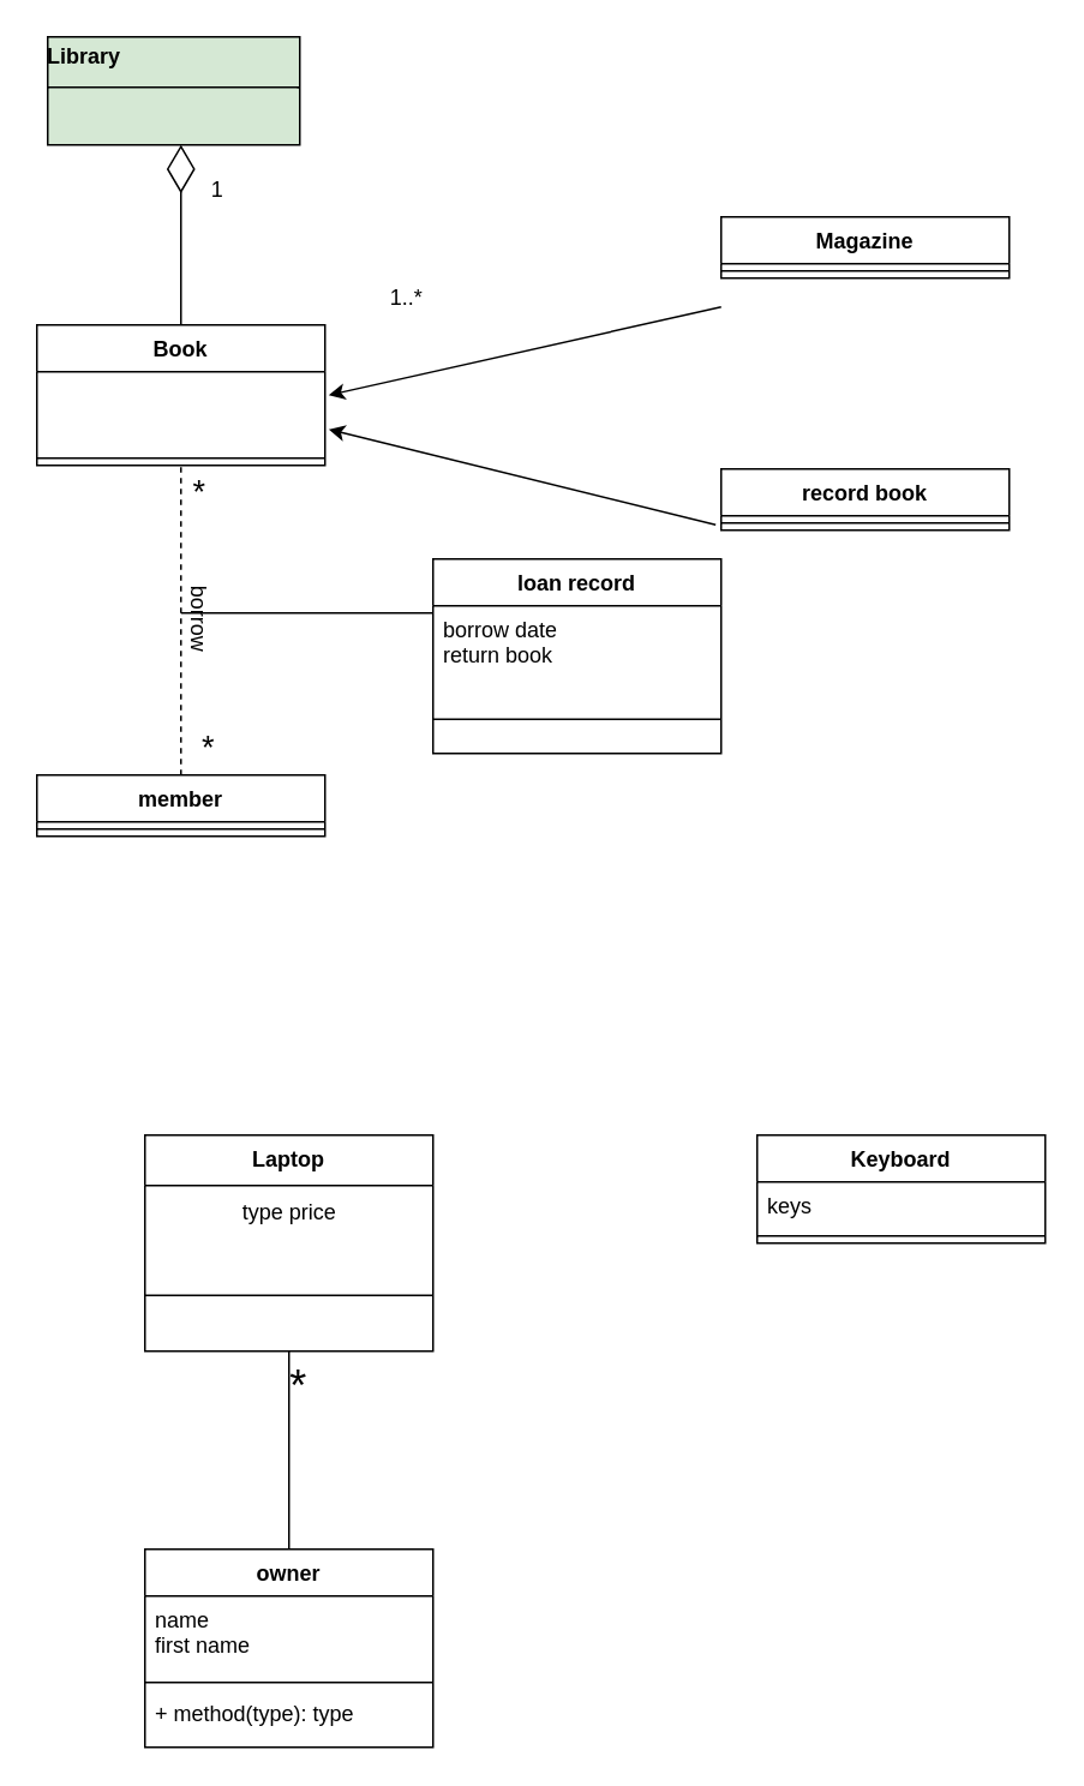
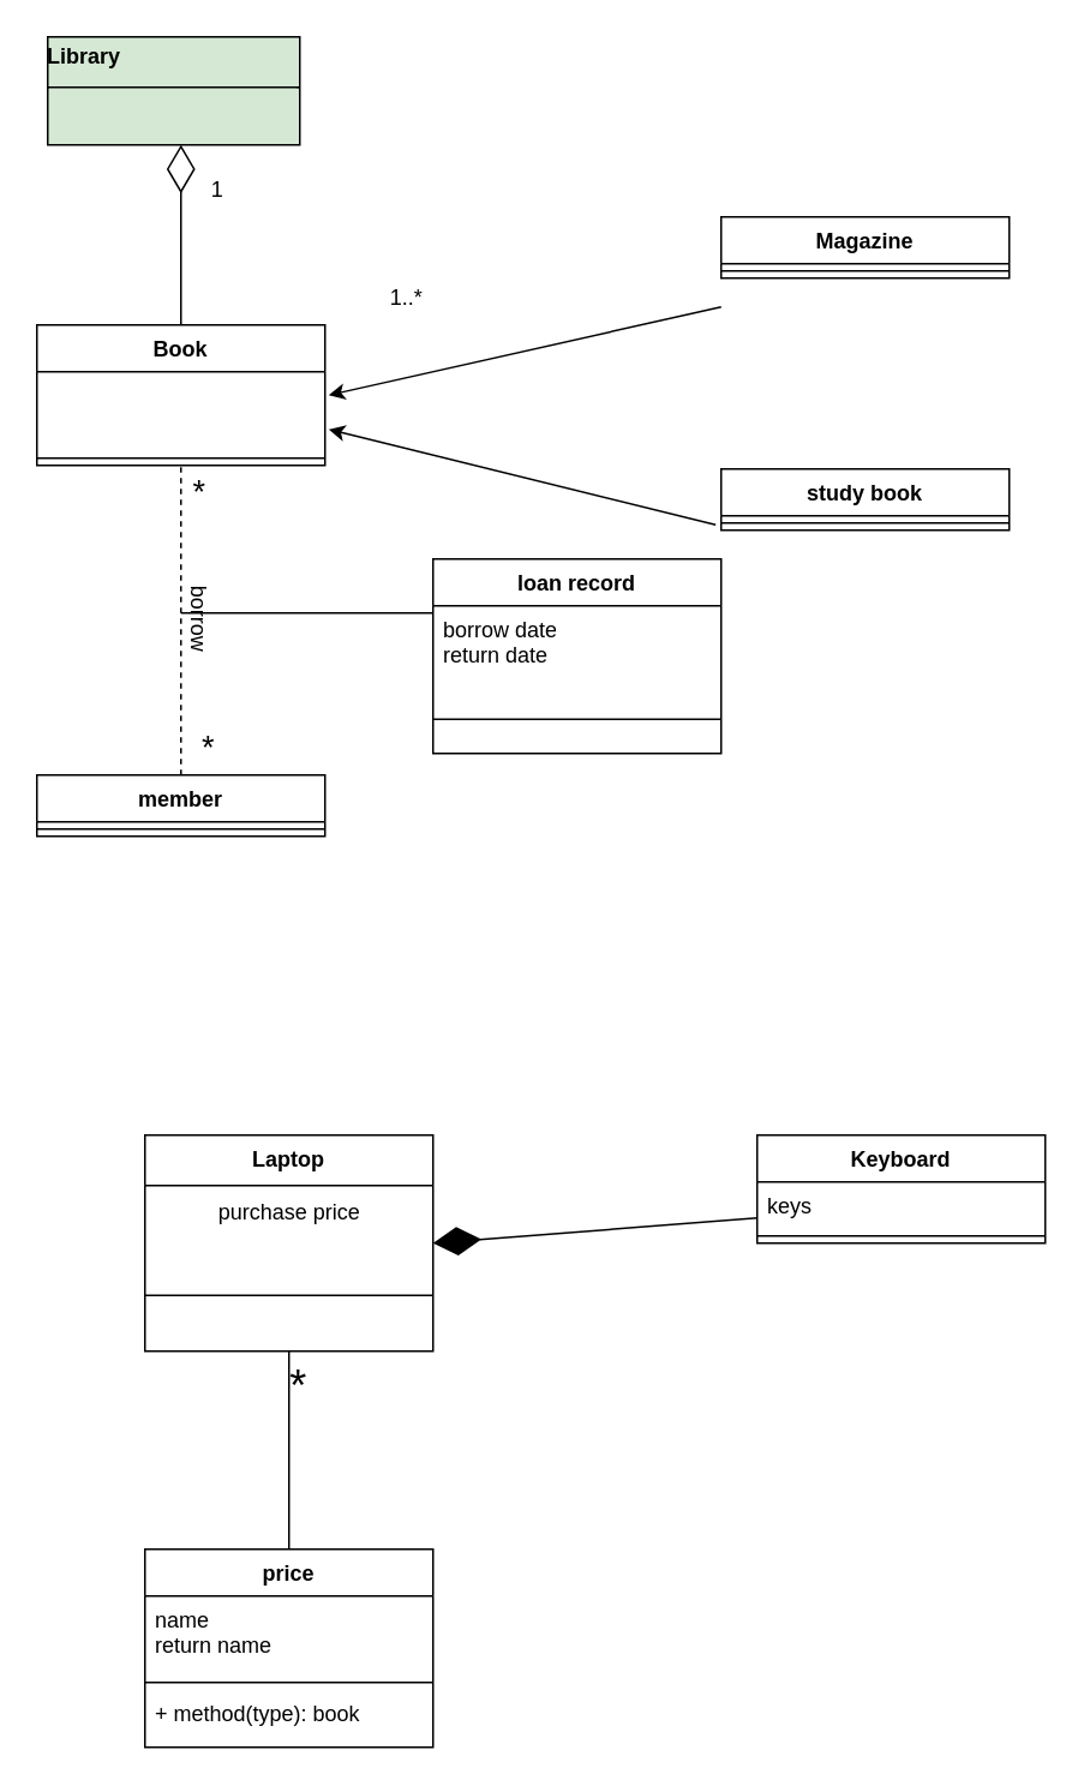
  <mxCell id="0" />
  <mxCell id="1" parent="0" />
  <mxCell id="2" value="Book" style="swimlane;fontStyle=1;align=center;verticalAlign=top;childLayout=stackLayout;horizontal=1;startSize=26;horizontalStack=0;resizeParent=1;resizeParentMax=0;resizeLast=0;collapsible=1;marginBottom=0;whiteSpace=wrap;html=1;" vertex="1" parent="1"><mxGeometry x="20" y="180" width="160" height="78" as="geometry" /></mxCell>
  <mxCell id="3" value="&lt;div&gt;&lt;br&gt;&lt;/div&gt;" style="text;strokeColor=none;fillColor=none;align=left;verticalAlign=top;spacingLeft=4;spacingRight=4;overflow=hidden;rotatable=0;points=[[0,0.5],[1,0.5]];portConstraint=eastwest;whiteSpace=wrap;html=1;" vertex="1" parent="2"><mxGeometry y="26" width="160" height="44" as="geometry" /></mxCell>
  <mxCell id="4" value="" style="line;strokeWidth=1;fillColor=none;align=left;verticalAlign=middle;spacingTop=-1;spacingLeft=3;spacingRight=3;rotatable=0;labelPosition=right;points=[];portConstraint=eastwest;strokeColor=inherit;" vertex="1" parent="2"><mxGeometry y="70" width="160" height="8" as="geometry" /></mxCell>
  <mxCell id="5" value="" style="endArrow=classic;html=1;rounded=0;entryX=1.013;entryY=0.295;entryDx=0;entryDy=0;entryPerimeter=0;" edge="1" parent="1" target="3"><mxGeometry width="50" height="50" relative="1" as="geometry"><mxPoint x="400" y="170" as="sourcePoint" /><mxPoint x="470" y="179" as="targetPoint" /><Array as="points" /></mxGeometry></mxCell>
  <mxCell id="6" value="Magazine" style="swimlane;fontStyle=1;align=center;verticalAlign=top;childLayout=stackLayout;horizontal=1;startSize=26;horizontalStack=0;resizeParent=1;resizeParentMax=0;resizeLast=0;collapsible=1;marginBottom=0;whiteSpace=wrap;html=1;" vertex="1" parent="1"><mxGeometry x="400" y="120" width="160" height="34" as="geometry" /></mxCell>
  <mxCell id="7" value="" style="line;strokeWidth=1;fillColor=none;align=left;verticalAlign=middle;spacingTop=-1;spacingLeft=3;spacingRight=3;rotatable=0;labelPosition=right;points=[];portConstraint=eastwest;strokeColor=inherit;" vertex="1" parent="6"><mxGeometry y="26" width="160" height="8" as="geometry" /></mxCell>
- <mxCell id="8" value="record book" style="swimlane;fontStyle=1;align=center;verticalAlign=top;childLayout=stackLayout;horizontal=1;startSize=26;horizontalStack=0;resizeParent=1;resizeParentMax=0;resizeLast=0;collapsible=1;marginBottom=0;whiteSpace=wrap;html=1;" vertex="1" parent="1"><mxGeometry x="400" y="260" width="160" height="34" as="geometry" /></mxCell>
+ <mxCell id="8" value="study book" style="swimlane;fontStyle=1;align=center;verticalAlign=top;childLayout=stackLayout;horizontal=1;startSize=26;horizontalStack=0;resizeParent=1;resizeParentMax=0;resizeLast=0;collapsible=1;marginBottom=0;whiteSpace=wrap;html=1;" vertex="1" parent="1"><mxGeometry x="400" y="260" width="160" height="34" as="geometry" /></mxCell>
  <mxCell id="9" value="" style="line;strokeWidth=1;fillColor=none;align=left;verticalAlign=middle;spacingTop=-1;spacingLeft=3;spacingRight=3;rotatable=0;labelPosition=right;points=[];portConstraint=eastwest;strokeColor=inherit;" vertex="1" parent="8"><mxGeometry y="26" width="160" height="8" as="geometry" /></mxCell>
  <mxCell id="10" value="" style="endArrow=classic;html=1;rounded=0;entryX=1.013;entryY=0.727;entryDx=0;entryDy=0;entryPerimeter=0;exitX=-0.019;exitY=0.192;exitDx=0;exitDy=0;exitPerimeter=0;" edge="1" parent="1" target="3"><mxGeometry width="50" height="50" relative="1" as="geometry"><mxPoint x="396.96" y="290.992" as="sourcePoint" /><mxPoint x="360" y="430" as="targetPoint" /></mxGeometry></mxCell>
  <mxCell id="11" value="member" style="swimlane;fontStyle=1;align=center;verticalAlign=top;childLayout=stackLayout;horizontal=1;startSize=26;horizontalStack=0;resizeParent=1;resizeParentMax=0;resizeLast=0;collapsible=1;marginBottom=0;whiteSpace=wrap;html=1;" vertex="1" parent="1"><mxGeometry x="20" y="430" width="160" height="34" as="geometry" /></mxCell>
  <mxCell id="12" value="" style="line;strokeWidth=1;fillColor=none;align=left;verticalAlign=middle;spacingTop=-1;spacingLeft=3;spacingRight=3;rotatable=0;labelPosition=right;points=[];portConstraint=eastwest;strokeColor=inherit;" vertex="1" parent="11"><mxGeometry y="26" width="160" height="8" as="geometry" /></mxCell>
  <mxCell id="13" value="" style="endArrow=none;html=1;rounded=0;exitX=0.5;exitY=0;exitDx=0;exitDy=0;entryX=0.5;entryY=1;entryDx=0;entryDy=0;dashed=1;" edge="1" parent="1" source="11" target="2"><mxGeometry width="50" height="50" relative="1" as="geometry"><mxPoint x="310" y="360" as="sourcePoint" /><mxPoint x="360" y="310" as="targetPoint" /></mxGeometry></mxCell>
  <mxCell id="14" value="&lt;font style=&quot;font-size: 18px;&quot;&gt;*&lt;/font&gt;" style="text;html=1;align=center;verticalAlign=middle;resizable=0;points=[];autosize=1;strokeColor=none;fillColor=none;" vertex="1" parent="1"><mxGeometry x="100" y="395" width="30" height="40" as="geometry" /></mxCell>
  <mxCell id="15" value="&lt;font style=&quot;font-size: 18px;&quot;&gt;*&lt;/font&gt;" style="text;html=1;align=center;verticalAlign=middle;resizable=0;points=[];autosize=1;strokeColor=none;fillColor=none;" vertex="1" parent="1"><mxGeometry x="95" y="253" width="30" height="40" as="geometry" /></mxCell>
  <mxCell id="16" value="borrow" style="text;html=1;align=center;verticalAlign=middle;resizable=0;points=[];autosize=1;strokeColor=none;fillColor=none;rotation=90;" vertex="1" parent="1"><mxGeometry x="80" y="328" width="60" height="30" as="geometry" /></mxCell>
  <mxCell id="17" value="" style="endArrow=none;html=1;rounded=0;exitX=0.45;exitY=0.833;exitDx=0;exitDy=0;exitPerimeter=0;" edge="1" parent="1" source="16"><mxGeometry width="50" height="50" relative="1" as="geometry"><mxPoint x="310" y="360" as="sourcePoint" /><mxPoint x="240" y="340" as="targetPoint" /></mxGeometry></mxCell>
  <mxCell id="18" value="loan record" style="swimlane;fontStyle=1;align=center;verticalAlign=top;childLayout=stackLayout;horizontal=1;startSize=26;horizontalStack=0;resizeParent=1;resizeParentMax=0;resizeLast=0;collapsible=1;marginBottom=0;whiteSpace=wrap;html=1;direction=east;" vertex="1" parent="1"><mxGeometry x="240" y="310" width="160" height="108" as="geometry" /></mxCell>
- <mxCell id="19" value="borrow date&lt;div&gt;return book&lt;/div&gt;" style="text;strokeColor=none;fillColor=none;align=left;verticalAlign=top;spacingLeft=4;spacingRight=4;overflow=hidden;rotatable=0;points=[[0,0.5],[1,0.5]];portConstraint=eastwest;whiteSpace=wrap;html=1;" vertex="1" parent="18"><mxGeometry y="26" width="160" height="44" as="geometry" /></mxCell>
+ <mxCell id="19" value="borrow date&lt;div&gt;return date&lt;/div&gt;" style="text;strokeColor=none;fillColor=none;align=left;verticalAlign=top;spacingLeft=4;spacingRight=4;overflow=hidden;rotatable=0;points=[[0,0.5],[1,0.5]];portConstraint=eastwest;whiteSpace=wrap;html=1;" vertex="1" parent="18"><mxGeometry y="26" width="160" height="44" as="geometry" /></mxCell>
  <mxCell id="20" value="" style="line;strokeWidth=1;fillColor=none;align=left;verticalAlign=middle;spacingTop=-1;spacingLeft=3;spacingRight=3;rotatable=0;labelPosition=right;points=[];portConstraint=eastwest;strokeColor=inherit;" vertex="1" parent="18"><mxGeometry y="70" width="160" height="38" as="geometry" /></mxCell>
  <mxCell id="21" value="" style="endArrow=diamondThin;endFill=0;endSize=24;html=1;rounded=0;exitX=0.5;exitY=0;exitDx=0;exitDy=0;" edge="1" parent="1" source="2"><mxGeometry width="160" relative="1" as="geometry"><mxPoint x="120" y="110" as="sourcePoint" /><mxPoint x="100" y="80" as="targetPoint" /></mxGeometry></mxCell>
  <mxCell id="22" value="&lt;p style=&quot;margin:0px;margin-top:4px;text-align:center;&quot;&gt;&lt;/p&gt;&lt;div style=&quot;height:2px;&quot;&gt;&lt;b&gt;Library&lt;/b&gt;&lt;/div&gt;&lt;div style=&quot;height:2px;&quot;&gt;&lt;b&gt;&lt;br&gt;&lt;/b&gt;&lt;/div&gt;&lt;br&gt;&lt;hr size=&quot;1&quot; style=&quot;border-style:solid;&quot;&gt;&lt;div style=&quot;height:2px;&quot;&gt;&lt;/div&gt;" style="verticalAlign=top;align=left;overflow=fill;html=1;whiteSpace=wrap;fillColor=#d5e8d4;" vertex="1" parent="1"><mxGeometry x="26" y="20" width="140" height="60" as="geometry" /></mxCell>
  <mxCell id="23" value="Laptop" style="swimlane;fontStyle=1;align=center;verticalAlign=top;childLayout=stackLayout;horizontal=1;startSize=28;horizontalStack=0;resizeParent=1;resizeParentMax=0;resizeLast=0;collapsible=1;marginBottom=0;whiteSpace=wrap;html=1;" vertex="1" parent="1"><mxGeometry x="80" y="630" width="160" height="120" as="geometry" /></mxCell>
- <mxCell id="24" value="type price" style="text;html=1;align=center;verticalAlign=middle;resizable=0;points=[];autosize=1;strokeColor=none;fillColor=none;" vertex="1" parent="23"><mxGeometry y="28" width="160" height="30" as="geometry" /></mxCell>
+ <mxCell id="24" value="purchase price" style="text;html=1;align=center;verticalAlign=middle;resizable=0;points=[];autosize=1;strokeColor=none;fillColor=none;" vertex="1" parent="23"><mxGeometry y="28" width="160" height="30" as="geometry" /></mxCell>
  <mxCell id="25" value="" style="line;strokeWidth=1;fillColor=none;align=left;verticalAlign=middle;spacingTop=-1;spacingLeft=3;spacingRight=3;rotatable=0;labelPosition=right;points=[];portConstraint=eastwest;strokeColor=inherit;" vertex="1" parent="23"><mxGeometry y="58" width="160" height="62" as="geometry" /></mxCell>
  <mxCell id="26" value="Keyboard" style="swimlane;fontStyle=1;align=center;verticalAlign=top;childLayout=stackLayout;horizontal=1;startSize=26;horizontalStack=0;resizeParent=1;resizeParentMax=0;resizeLast=0;collapsible=1;marginBottom=0;whiteSpace=wrap;html=1;" vertex="1" parent="1"><mxGeometry x="420" y="630" width="160" height="60" as="geometry" /></mxCell>
  <mxCell id="27" value="keys" style="text;strokeColor=none;fillColor=none;align=left;verticalAlign=top;spacingLeft=4;spacingRight=4;overflow=hidden;rotatable=0;points=[[0,0.5],[1,0.5]];portConstraint=eastwest;whiteSpace=wrap;html=1;" vertex="1" parent="26"><mxGeometry y="26" width="160" height="26" as="geometry" /></mxCell>
  <mxCell id="28" value="" style="line;strokeWidth=1;fillColor=none;align=left;verticalAlign=middle;spacingTop=-1;spacingLeft=3;spacingRight=3;rotatable=0;labelPosition=right;points=[];portConstraint=eastwest;strokeColor=inherit;" vertex="1" parent="26"><mxGeometry y="52" width="160" height="8" as="geometry" /></mxCell>
+ <mxCell id="29" value="" style="endArrow=diamondThin;endFill=1;endSize=24;html=1;rounded=0;exitX=0;exitY=0.769;exitDx=0;exitDy=0;exitPerimeter=0;entryX=1;entryY=0.5;entryDx=0;entryDy=0;" edge="1" parent="1" source="27" target="23"><mxGeometry width="160" relative="1" as="geometry"><mxPoint x="250" y="640" as="sourcePoint" /><mxPoint x="410" y="640" as="targetPoint" /></mxGeometry></mxCell>
  <mxCell id="30" value="" style="endArrow=none;html=1;rounded=0;entryX=0.5;entryY=1;entryDx=0;entryDy=0;exitX=0.5;exitY=0;exitDx=0;exitDy=0;" edge="1" parent="1" source="31" target="23"><mxGeometry width="50" height="50" relative="1" as="geometry"><mxPoint x="160" y="820" as="sourcePoint" /><mxPoint x="166" y="810" as="targetPoint" /></mxGeometry></mxCell>
- <mxCell id="31" value="owner" style="swimlane;fontStyle=1;align=center;verticalAlign=top;childLayout=stackLayout;horizontal=1;startSize=26;horizontalStack=0;resizeParent=1;resizeParentMax=0;resizeLast=0;collapsible=1;marginBottom=0;whiteSpace=wrap;html=1;" vertex="1" parent="1"><mxGeometry x="80" y="860" width="160" height="110" as="geometry" /></mxCell>
- <mxCell id="32" value="name&lt;div&gt;first name&lt;/div&gt;" style="text;strokeColor=none;fillColor=none;align=left;verticalAlign=top;spacingLeft=4;spacingRight=4;overflow=hidden;rotatable=0;points=[[0,0.5],[1,0.5]];portConstraint=eastwest;whiteSpace=wrap;html=1;" vertex="1" parent="31"><mxGeometry y="26" width="160" height="44" as="geometry" /></mxCell>
+ <mxCell id="31" value="price" style="swimlane;fontStyle=1;align=center;verticalAlign=top;childLayout=stackLayout;horizontal=1;startSize=26;horizontalStack=0;resizeParent=1;resizeParentMax=0;resizeLast=0;collapsible=1;marginBottom=0;whiteSpace=wrap;html=1;" vertex="1" parent="1"><mxGeometry x="80" y="860" width="160" height="110" as="geometry" /></mxCell>
+ <mxCell id="32" value="name&lt;div&gt;return name&lt;/div&gt;" style="text;strokeColor=none;fillColor=none;align=left;verticalAlign=top;spacingLeft=4;spacingRight=4;overflow=hidden;rotatable=0;points=[[0,0.5],[1,0.5]];portConstraint=eastwest;whiteSpace=wrap;html=1;" vertex="1" parent="31"><mxGeometry y="26" width="160" height="44" as="geometry" /></mxCell>
  <mxCell id="33" value="" style="line;strokeWidth=1;fillColor=none;align=left;verticalAlign=middle;spacingTop=-1;spacingLeft=3;spacingRight=3;rotatable=0;labelPosition=right;points=[];portConstraint=eastwest;strokeColor=inherit;" vertex="1" parent="31"><mxGeometry y="70" width="160" height="8" as="geometry" /></mxCell>
- <mxCell id="34" value="+ method(type): type" style="text;strokeColor=none;fillColor=none;align=left;verticalAlign=top;spacingLeft=4;spacingRight=4;overflow=hidden;rotatable=0;points=[[0,0.5],[1,0.5]];portConstraint=eastwest;whiteSpace=wrap;html=1;" vertex="1" parent="31"><mxGeometry y="78" width="160" height="32" as="geometry" /></mxCell>
+ <mxCell id="34" value="+ method(type): book" style="text;strokeColor=none;fillColor=none;align=left;verticalAlign=top;spacingLeft=4;spacingRight=4;overflow=hidden;rotatable=0;points=[[0,0.5],[1,0.5]];portConstraint=eastwest;whiteSpace=wrap;html=1;" vertex="1" parent="31"><mxGeometry y="78" width="160" height="32" as="geometry" /></mxCell>
  <mxCell id="35" value="&lt;font style=&quot;font-size: 24px;&quot;&gt;*&lt;/font&gt;" style="text;html=1;align=center;verticalAlign=middle;resizable=0;points=[];autosize=1;strokeColor=none;fillColor=none;" vertex="1" parent="1"><mxGeometry x="150" y="750" width="30" height="40" as="geometry" /></mxCell>
  <mxCell id="36" value="1..*" style="text;html=1;align=center;verticalAlign=middle;resizable=0;points=[];autosize=1;strokeColor=none;fillColor=none;" vertex="1" parent="1"><mxGeometry x="205" y="150" width="40" height="30" as="geometry" /></mxCell>
  <mxCell id="37" value="1" style="text;html=1;align=center;verticalAlign=middle;resizable=0;points=[];autosize=1;strokeColor=none;fillColor=none;" vertex="1" parent="1"><mxGeometry x="105" y="90" width="30" height="30" as="geometry" /></mxCell>
